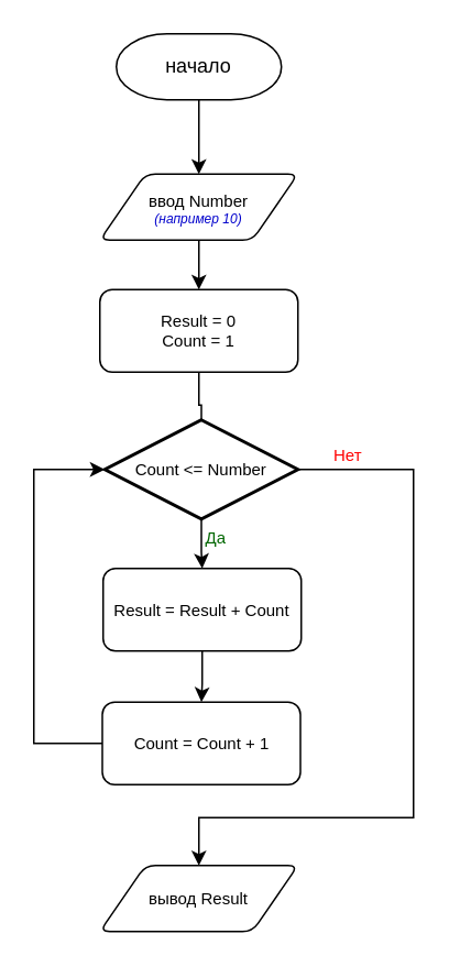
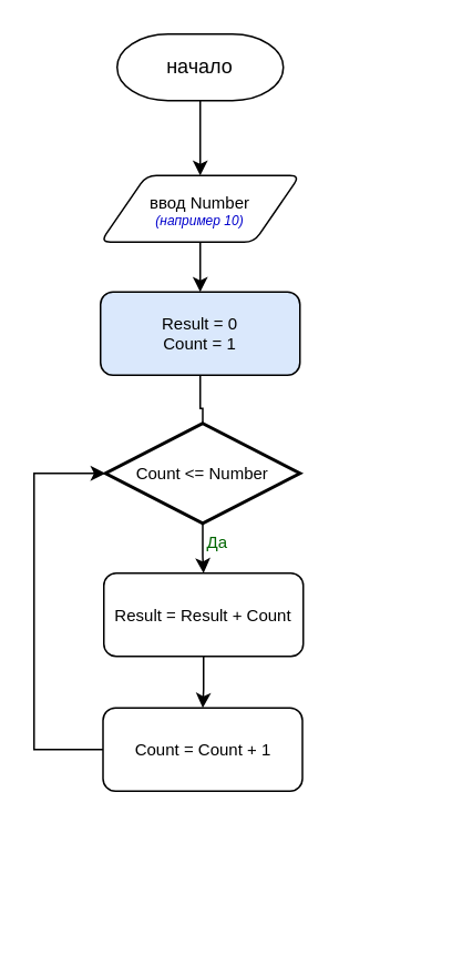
  <mxCell id="0" />
  <mxCell id="1" parent="0" />
  <mxCell id="2" style="edgeStyle=orthogonalEdgeStyle;rounded=0;orthogonalLoop=1;jettySize=auto;html=1;entryX=0.5;entryY=0;entryDx=0;entryDy=0;entryPerimeter=0;fontSize=10;endArrow=none;" edge="1" parent="1" source="3" target="11"><mxGeometry relative="1" as="geometry" /></mxCell>
- <mxCell id="3" value="&lt;div style=&quot;font-size: 11px;&quot;&gt;&lt;font style=&quot;font-size: 10px;&quot;&gt;Result = 0&lt;/font&gt;&lt;/div&gt;&lt;div style=&quot;font-size: 10px;&quot;&gt;&lt;font style=&quot;font-size: 10px;&quot;&gt;Count = 1&lt;br&gt;&lt;/font&gt;&lt;/div&gt;" style="rounded=1;whiteSpace=wrap;html=1;fontSize=12;glass=0;strokeWidth=1;shadow=0;" parent="1" vertex="1"><mxGeometry x="60" y="175" width="120" height="50" as="geometry" /></mxCell>
+ <mxCell id="3" value="&lt;div style=&quot;font-size: 11px;&quot;&gt;&lt;font style=&quot;font-size: 10px;&quot;&gt;Result = 0&lt;/font&gt;&lt;/div&gt;&lt;div style=&quot;font-size: 10px;&quot;&gt;&lt;font style=&quot;font-size: 10px;&quot;&gt;Count = 1&lt;br&gt;&lt;/font&gt;&lt;/div&gt;" style="rounded=1;whiteSpace=wrap;html=1;fontSize=12;glass=0;strokeWidth=1;shadow=0;fillColor=#dae8fc;" parent="1" vertex="1"><mxGeometry x="60" y="175" width="120" height="50" as="geometry" /></mxCell>
  <mxCell id="4" style="edgeStyle=orthogonalEdgeStyle;rounded=0;orthogonalLoop=1;jettySize=auto;html=1;entryX=0.5;entryY=0;entryDx=0;entryDy=0;" edge="1" parent="1" source="5"><mxGeometry relative="1" as="geometry"><mxPoint x="120" y="105" as="targetPoint" /></mxGeometry></mxCell>
  <mxCell id="5" value="начало" style="strokeWidth=1;html=1;shape=mxgraph.flowchart.terminator;whiteSpace=wrap;" vertex="1" parent="1"><mxGeometry x="70" y="20" width="100" height="40" as="geometry" /></mxCell>
  <mxCell id="6" style="edgeStyle=orthogonalEdgeStyle;rounded=0;orthogonalLoop=1;jettySize=auto;html=1;entryX=0.5;entryY=0;entryDx=0;entryDy=0;" edge="1" parent="1" source="7" target="3"><mxGeometry relative="1" as="geometry" /></mxCell>
  <mxCell id="7" value="&lt;div&gt;&lt;font style=&quot;font-size: 10px;&quot;&gt;ввод Number&lt;/font&gt;&lt;/div&gt;&lt;div style=&quot;font-size: 8px;&quot;&gt;&lt;font style=&quot;font-size: 8px;&quot;&gt;&lt;i&gt;&lt;font color=&quot;#0000CC&quot;&gt;(например 10)&lt;/font&gt;&lt;/i&gt;&lt;br&gt;&lt;/font&gt;&lt;/div&gt;" style="shape=parallelogram;html=1;strokeWidth=1;perimeter=parallelogramPerimeter;whiteSpace=wrap;rounded=1;arcSize=12;size=0.23;" vertex="1" parent="1"><mxGeometry x="60" y="105" width="120" height="40" as="geometry" /></mxCell>
- <mxCell id="8" value="&lt;font style=&quot;font-size: 10px;&quot;&gt;вывод Result&lt;/font&gt;" style="shape=parallelogram;html=1;strokeWidth=1;perimeter=parallelogramPerimeter;whiteSpace=wrap;rounded=1;arcSize=12;size=0.23;" vertex="1" parent="1"><mxGeometry x="60" y="524" width="120" height="40" as="geometry" /></mxCell>
  <mxCell id="9" value="&lt;font color=&quot;#006600&quot;&gt;Да&lt;/font&gt;" style="edgeStyle=orthogonalEdgeStyle;rounded=0;orthogonalLoop=1;jettySize=auto;html=1;entryX=0.5;entryY=0;entryDx=0;entryDy=0;fontSize=10;" edge="1" parent="1" source="11" target="13"><mxGeometry x="-0.278" y="8" relative="1" as="geometry"><mxPoint as="offset" /></mxGeometry></mxCell>
- <mxCell id="10" value="&lt;div style=&quot;font-size: 10px;&quot;&gt;&lt;font style=&quot;font-size: 10px;&quot; color=&quot;#FF0000&quot;&gt;Нет&lt;/font&gt;&lt;/div&gt;" style="edgeStyle=orthogonalEdgeStyle;rounded=0;orthogonalLoop=1;jettySize=auto;html=1;entryX=0.5;entryY=0;entryDx=0;entryDy=0;fontSize=8;" edge="1" parent="1" source="11" target="8"><mxGeometry x="-0.864" y="9" relative="1" as="geometry"><Array as="points"><mxPoint x="250" y="284" /><mxPoint x="250" y="495" /><mxPoint x="120" y="495" /></Array><mxPoint as="offset" /></mxGeometry></mxCell>
  <mxCell id="11" value="&lt;font style=&quot;font-size: 10px;&quot;&gt;Count &amp;lt;= Number&lt;/font&gt;" style="strokeWidth=2;html=1;shape=mxgraph.flowchart.decision;whiteSpace=wrap;" vertex="1" parent="1"><mxGeometry x="63" y="254" width="117" height="60" as="geometry" /></mxCell>
  <mxCell id="12" style="edgeStyle=orthogonalEdgeStyle;rounded=0;orthogonalLoop=1;jettySize=auto;html=1;entryX=0.5;entryY=0;entryDx=0;entryDy=0;fontSize=10;" edge="1" parent="1" source="13" target="15"><mxGeometry relative="1" as="geometry" /></mxCell>
  <mxCell id="13" value="&lt;div style=&quot;font-size: 10px;&quot;&gt;&lt;font style=&quot;font-size: 10px;&quot;&gt;Result = Result + Count &lt;br&gt;&lt;/font&gt;&lt;/div&gt;" style="rounded=1;whiteSpace=wrap;html=1;fontSize=12;glass=0;strokeWidth=1;shadow=0;" vertex="1" parent="1"><mxGeometry x="62" y="344" width="120" height="50" as="geometry" /></mxCell>
  <mxCell id="14" style="edgeStyle=orthogonalEdgeStyle;rounded=0;orthogonalLoop=1;jettySize=auto;html=1;entryX=0;entryY=0.5;entryDx=0;entryDy=0;entryPerimeter=0;fontSize=8;" edge="1" parent="1" source="15" target="11"><mxGeometry relative="1" as="geometry"><Array as="points"><mxPoint x="20" y="450" /><mxPoint x="20" y="284" /></Array></mxGeometry></mxCell>
  <mxCell id="15" value="&lt;div style=&quot;font-size: 10px;&quot;&gt;&lt;font style=&quot;font-size: 10px;&quot;&gt;Count = Count + 1&lt;br&gt;&lt;/font&gt;&lt;/div&gt;" style="rounded=1;whiteSpace=wrap;html=1;fontSize=12;glass=0;strokeWidth=1;shadow=0;" vertex="1" parent="1"><mxGeometry x="61.5" y="425" width="120" height="50" as="geometry" /></mxCell>
